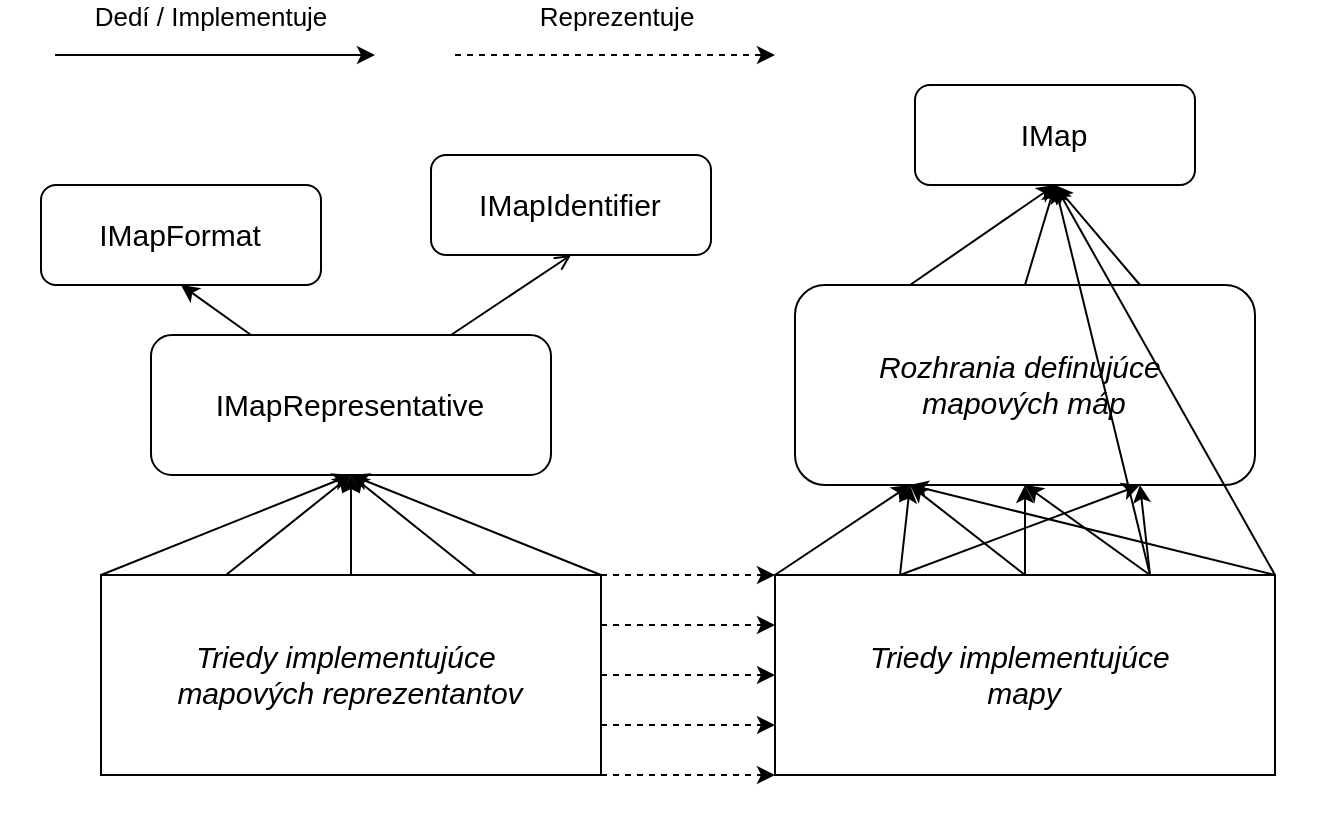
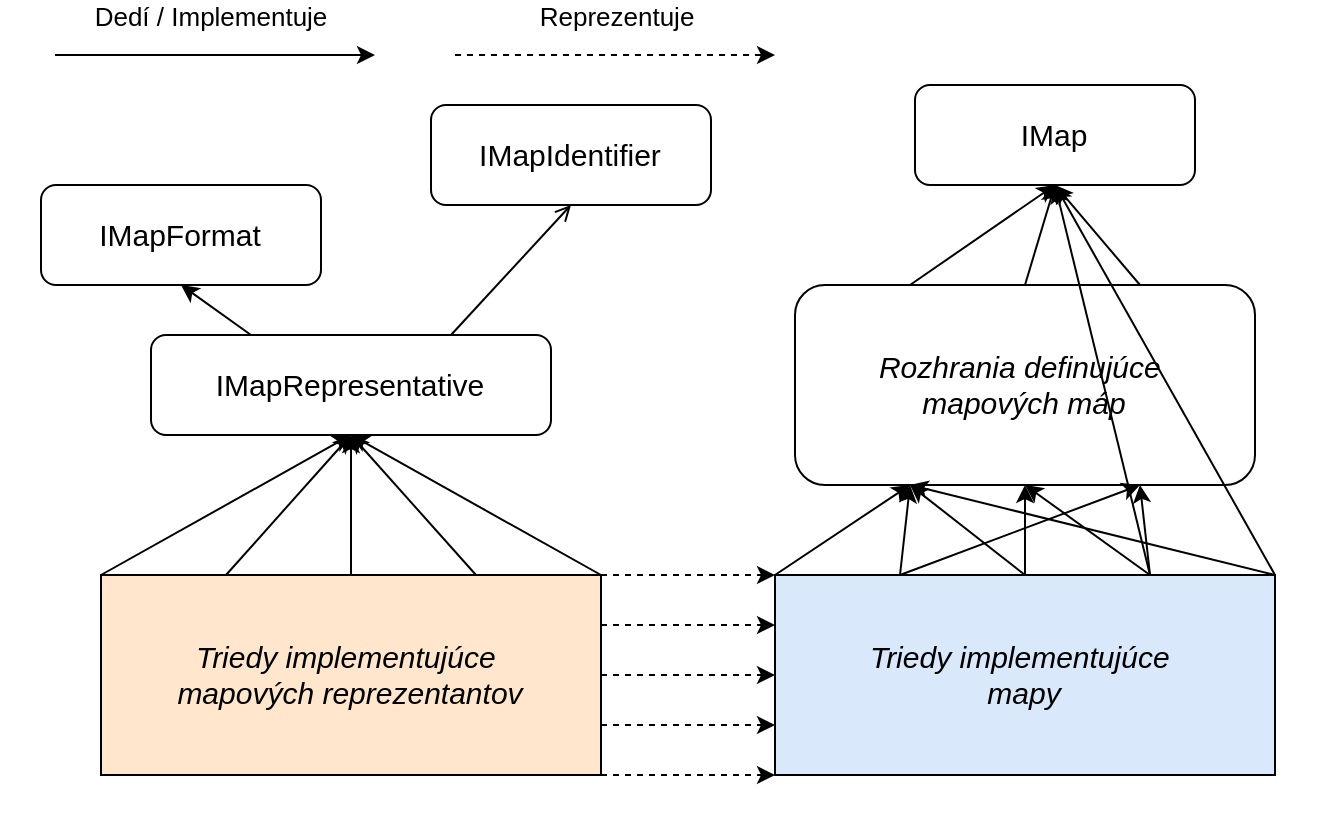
  <mxCell id="0" />
  <mxCell id="1" parent="0" />
  <mxCell id="2" value="&lt;font style=&quot;font-size: 15px;&quot;&gt;IMapFormat&lt;/font&gt;" style="rounded=1;whiteSpace=wrap;html=1;" vertex="1" parent="1"><mxGeometry x="20" y="85" width="140" height="50" as="geometry" /></mxCell>
- <mxCell id="3" value="&lt;font style=&quot;font-size: 15px;&quot;&gt;IMapIdentifier&lt;/font&gt;" style="rounded=1;whiteSpace=wrap;html=1;" vertex="1" parent="1"><mxGeometry x="215" y="70" width="140" height="50" as="geometry" /></mxCell>
+ <mxCell id="3" value="&lt;font style=&quot;font-size: 15px;&quot;&gt;IMapIdentifier&lt;/font&gt;" style="rounded=1;whiteSpace=wrap;html=1;" vertex="1" parent="1"><mxGeometry x="215" y="45" width="140" height="50" as="geometry" /></mxCell>
  <mxCell id="4" style="rounded=0;orthogonalLoop=1;jettySize=auto;html=1;exitX=0.25;exitY=0;exitDx=0;exitDy=0;entryX=0.5;entryY=1;entryDx=0;entryDy=0;" edge="1" parent="1" source="5" target="2"><mxGeometry relative="1" as="geometry" /></mxCell>
- <mxCell id="5" value="&lt;font style=&quot;font-size: 15px;&quot;&gt;IMapRepresentative&lt;/font&gt;" style="rounded=1;whiteSpace=wrap;html=1;" vertex="1" parent="1"><mxGeometry x="75" y="160" width="200" height="70" as="geometry" /></mxCell>
+ <mxCell id="5" value="&lt;font style=&quot;font-size: 15px;&quot;&gt;IMapRepresentative&lt;/font&gt;" style="rounded=1;whiteSpace=wrap;html=1;" vertex="1" parent="1"><mxGeometry x="75" y="160" width="200" height="50" as="geometry" /></mxCell>
  <mxCell id="6" style="rounded=0;orthogonalLoop=1;jettySize=auto;html=1;exitX=0;exitY=0;exitDx=0;exitDy=0;entryX=0.5;entryY=1;entryDx=0;entryDy=0;" edge="1" parent="1" source="12" target="5"><mxGeometry relative="1" as="geometry" /></mxCell>
  <mxCell id="7" style="rounded=0;orthogonalLoop=1;jettySize=auto;html=1;exitX=0.25;exitY=0;exitDx=0;exitDy=0;entryX=0.5;entryY=1;entryDx=0;entryDy=0;" edge="1" parent="1" source="12" target="5"><mxGeometry relative="1" as="geometry"><mxPoint x="175" y="210" as="targetPoint" /></mxGeometry></mxCell>
  <mxCell id="8" style="rounded=0;orthogonalLoop=1;jettySize=auto;html=1;exitX=0.5;exitY=0;exitDx=0;exitDy=0;entryX=0.5;entryY=1;entryDx=0;entryDy=0;" edge="1" parent="1" source="12" target="5"><mxGeometry relative="1" as="geometry" /></mxCell>
  <mxCell id="9" style="rounded=0;orthogonalLoop=1;jettySize=auto;html=1;exitX=0.75;exitY=0;exitDx=0;exitDy=0;entryX=0.5;entryY=1;entryDx=0;entryDy=0;" edge="1" parent="1" source="12" target="5"><mxGeometry relative="1" as="geometry" /></mxCell>
  <mxCell id="10" style="rounded=0;orthogonalLoop=1;jettySize=auto;html=1;exitX=1;exitY=0;exitDx=0;exitDy=0;entryX=0.5;entryY=1;entryDx=0;entryDy=0;" edge="1" parent="1" source="12" target="5"><mxGeometry relative="1" as="geometry" /></mxCell>
  <mxCell id="11" style="rounded=0;orthogonalLoop=1;jettySize=auto;html=1;exitX=1;exitY=0;exitDx=0;exitDy=0;entryX=0;entryY=0;entryDx=0;entryDy=0;dashed=1;" edge="1" parent="1" source="12" target="28"><mxGeometry relative="1" as="geometry" /></mxCell>
- <mxCell id="12" value="&lt;i&gt;&lt;font style=&quot;font-size: 15px;&quot;&gt;Triedy implementujúce&amp;nbsp;&lt;/font&gt;&lt;/i&gt;&lt;div&gt;&lt;i&gt;&lt;font style=&quot;font-size: 15px;&quot;&gt;mapových r&lt;/font&gt;&lt;/i&gt;&lt;i style=&quot;background-color: initial;&quot;&gt;&lt;font style=&quot;font-size: 15px;&quot;&gt;eprezentantov&lt;/font&gt;&lt;/i&gt;&lt;/div&gt;" style="rounded=0;whiteSpace=wrap;html=1;" vertex="1" parent="1"><mxGeometry x="50" y="280" width="250" height="100" as="geometry" /></mxCell>
+ <mxCell id="12" value="&lt;i&gt;&lt;font style=&quot;font-size: 15px;&quot;&gt;Triedy implementujúce&amp;nbsp;&lt;/font&gt;&lt;/i&gt;&lt;div&gt;&lt;i&gt;&lt;font style=&quot;font-size: 15px;&quot;&gt;mapových r&lt;/font&gt;&lt;/i&gt;&lt;i style=&quot;background-color: initial;&quot;&gt;&lt;font style=&quot;font-size: 15px;&quot;&gt;eprezentantov&lt;/font&gt;&lt;/i&gt;&lt;/div&gt;" style="rounded=0;whiteSpace=wrap;html=1;fillColor=#ffe6cc;" vertex="1" parent="1"><mxGeometry x="50" y="280" width="250" height="100" as="geometry" /></mxCell>
  <mxCell id="13" value="&lt;font style=&quot;font-size: 15px;&quot;&gt;IMap&lt;/font&gt;" style="rounded=1;whiteSpace=wrap;html=1;" vertex="1" parent="1"><mxGeometry x="457" y="35" width="140" height="50" as="geometry" /></mxCell>
  <mxCell id="14" style="rounded=0;orthogonalLoop=1;jettySize=auto;html=1;exitX=0.25;exitY=0;exitDx=0;exitDy=0;entryX=0.5;entryY=1;entryDx=0;entryDy=0;" edge="1" parent="1" source="17" target="13"><mxGeometry relative="1" as="geometry" /></mxCell>
  <mxCell id="15" style="rounded=0;orthogonalLoop=1;jettySize=auto;html=1;exitX=0.75;exitY=0;exitDx=0;exitDy=0;entryX=0.5;entryY=1;entryDx=0;entryDy=0;" edge="1" parent="1" source="17" target="13"><mxGeometry relative="1" as="geometry"><mxPoint x="552" y="110" as="targetPoint" /></mxGeometry></mxCell>
  <mxCell id="16" style="rounded=0;orthogonalLoop=1;jettySize=auto;html=1;exitX=0.5;exitY=0;exitDx=0;exitDy=0;entryX=0.5;entryY=1;entryDx=0;entryDy=0;" edge="1" parent="1" source="17" target="13"><mxGeometry relative="1" as="geometry" /></mxCell>
  <mxCell id="17" value="&lt;font style=&quot;font-size: 15px;&quot;&gt;&lt;i&gt;Rozhrania&lt;/i&gt;&lt;/font&gt;&lt;i style=&quot;font-size: 15px; background-color: initial;&quot;&gt;&amp;nbsp;definujúce&amp;nbsp;&lt;/i&gt;&lt;div&gt;&lt;div&gt;&lt;font style=&quot;font-size: 15px;&quot;&gt;&lt;i&gt;mapových máp&lt;/i&gt;&lt;/font&gt;&lt;/div&gt;&lt;/div&gt;" style="rounded=1;whiteSpace=wrap;html=1;" vertex="1" parent="1"><mxGeometry x="397" y="135" width="230" height="100" as="geometry" /></mxCell>
  <mxCell id="18" style="rounded=0;orthogonalLoop=1;jettySize=auto;html=1;exitX=0.75;exitY=0;exitDx=0;exitDy=0;entryX=0.5;entryY=1;entryDx=0;entryDy=0;" edge="1" parent="1" source="28" target="13"><mxGeometry relative="1" as="geometry" /></mxCell>
  <mxCell id="19" style="rounded=0;orthogonalLoop=1;jettySize=auto;html=1;exitX=0.25;exitY=0;exitDx=0;exitDy=0;entryX=0.75;entryY=1;entryDx=0;entryDy=0;" edge="1" parent="1" source="28" target="17"><mxGeometry relative="1" as="geometry" /></mxCell>
  <mxCell id="20" style="rounded=0;orthogonalLoop=1;jettySize=auto;html=1;exitX=0.75;exitY=0;exitDx=0;exitDy=0;entryX=0.5;entryY=1;entryDx=0;entryDy=0;" edge="1" parent="1" source="28" target="17"><mxGeometry relative="1" as="geometry" /></mxCell>
  <mxCell id="21" style="rounded=0;orthogonalLoop=1;jettySize=auto;html=1;exitX=1;exitY=0;exitDx=0;exitDy=0;entryX=0.25;entryY=1;entryDx=0;entryDy=0;" edge="1" parent="1" source="28" target="17"><mxGeometry relative="1" as="geometry" /></mxCell>
  <mxCell id="22" style="rounded=0;orthogonalLoop=1;jettySize=auto;html=1;exitX=0;exitY=0;exitDx=0;exitDy=0;entryX=0.25;entryY=1;entryDx=0;entryDy=0;" edge="1" parent="1" source="28" target="17"><mxGeometry relative="1" as="geometry" /></mxCell>
  <mxCell id="23" style="rounded=0;orthogonalLoop=1;jettySize=auto;html=1;exitX=0.5;exitY=0;exitDx=0;exitDy=0;entryX=0.25;entryY=1;entryDx=0;entryDy=0;" edge="1" parent="1" source="28" target="17"><mxGeometry relative="1" as="geometry" /></mxCell>
  <mxCell id="24" style="rounded=0;orthogonalLoop=1;jettySize=auto;html=1;exitX=0.75;exitY=0;exitDx=0;exitDy=0;entryX=0.75;entryY=1;entryDx=0;entryDy=0;" edge="1" parent="1" source="28" target="17"><mxGeometry relative="1" as="geometry" /></mxCell>
  <mxCell id="25" style="rounded=0;orthogonalLoop=1;jettySize=auto;html=1;exitX=0.25;exitY=0;exitDx=0;exitDy=0;entryX=0.25;entryY=1;entryDx=0;entryDy=0;" edge="1" parent="1" source="28" target="17"><mxGeometry relative="1" as="geometry" /></mxCell>
  <mxCell id="26" style="rounded=0;orthogonalLoop=1;jettySize=auto;html=1;exitX=1;exitY=0;exitDx=0;exitDy=0;entryX=0.5;entryY=1;entryDx=0;entryDy=0;" edge="1" parent="1" source="28" target="13"><mxGeometry relative="1" as="geometry" /></mxCell>
  <mxCell id="27" style="rounded=0;orthogonalLoop=1;jettySize=auto;html=1;exitX=0.5;exitY=0;exitDx=0;exitDy=0;entryX=0.5;entryY=1;entryDx=0;entryDy=0;" edge="1" parent="1" source="28" target="17"><mxGeometry relative="1" as="geometry" /></mxCell>
- <mxCell id="28" value="&lt;i&gt;&lt;font style=&quot;font-size: 15px;&quot;&gt;Triedy implementujúce&amp;nbsp;&lt;/font&gt;&lt;/i&gt;&lt;div&gt;&lt;i&gt;&lt;font style=&quot;font-size: 15px;&quot;&gt;mapy&lt;/font&gt;&lt;/i&gt;&lt;/div&gt;" style="rounded=0;whiteSpace=wrap;html=1;" vertex="1" parent="1"><mxGeometry x="387" y="280" width="250" height="100" as="geometry" /></mxCell>
+ <mxCell id="28" value="&lt;i&gt;&lt;font style=&quot;font-size: 15px;&quot;&gt;Triedy implementujúce&amp;nbsp;&lt;/font&gt;&lt;/i&gt;&lt;div&gt;&lt;i&gt;&lt;font style=&quot;font-size: 15px;&quot;&gt;mapy&lt;/font&gt;&lt;/i&gt;&lt;/div&gt;" style="rounded=0;whiteSpace=wrap;html=1;fillColor=#dae8fc;" vertex="1" parent="1"><mxGeometry x="387" y="280" width="250" height="100" as="geometry" /></mxCell>
  <mxCell id="29" style="rounded=0;orthogonalLoop=1;jettySize=auto;html=1;exitX=0.75;exitY=0;exitDx=0;exitDy=0;entryX=0.5;entryY=1;entryDx=0;entryDy=0;endArrow=open;" edge="1" parent="1" source="5" target="3"><mxGeometry relative="1" as="geometry"><mxPoint x="135" y="170" as="sourcePoint" /><mxPoint x="85" y="130" as="targetPoint" /></mxGeometry></mxCell>
  <mxCell id="30" style="rounded=0;orthogonalLoop=1;jettySize=auto;html=1;exitX=1;exitY=0.25;exitDx=0;exitDy=0;entryX=0;entryY=0.25;entryDx=0;entryDy=0;dashed=1;" edge="1" parent="1" source="12" target="28"><mxGeometry relative="1" as="geometry"><mxPoint x="315" y="310" as="sourcePoint" /><mxPoint x="425" y="310" as="targetPoint" /></mxGeometry></mxCell>
  <mxCell id="31" style="rounded=0;orthogonalLoop=1;jettySize=auto;html=1;exitX=1;exitY=0.5;exitDx=0;exitDy=0;entryX=0;entryY=0.5;entryDx=0;entryDy=0;dashed=1;" edge="1" parent="1" source="12" target="28"><mxGeometry relative="1" as="geometry"><mxPoint x="315" y="329.44" as="sourcePoint" /><mxPoint x="425" y="329.44" as="targetPoint" /></mxGeometry></mxCell>
  <mxCell id="32" style="rounded=0;orthogonalLoop=1;jettySize=auto;html=1;exitX=1;exitY=0.75;exitDx=0;exitDy=0;entryX=0;entryY=0.75;entryDx=0;entryDy=0;dashed=1;" edge="1" parent="1" source="12" target="28"><mxGeometry relative="1" as="geometry"><mxPoint x="300" y="350" as="sourcePoint" /><mxPoint x="410" y="350" as="targetPoint" /></mxGeometry></mxCell>
  <mxCell id="33" style="rounded=0;orthogonalLoop=1;jettySize=auto;html=1;exitX=1;exitY=1;exitDx=0;exitDy=0;entryX=0;entryY=1;entryDx=0;entryDy=0;dashed=1;" edge="1" parent="1" source="12" target="28"><mxGeometry relative="1" as="geometry"><mxPoint x="300" y="380" as="sourcePoint" /><mxPoint x="410" y="380" as="targetPoint" /></mxGeometry></mxCell>
  <mxCell id="34" style="rounded=0;orthogonalLoop=1;jettySize=auto;html=1;exitX=1;exitY=0;exitDx=0;exitDy=0;dashed=1;" edge="1" parent="1"><mxGeometry relative="1" as="geometry"><mxPoint x="227" y="20" as="sourcePoint" /><mxPoint x="387" y="20" as="targetPoint" /></mxGeometry></mxCell>
  <mxCell id="35" value="&lt;font style=&quot;font-size: 13px;&quot;&gt;Reprezentuje&lt;/font&gt;" style="edgeLabel;html=1;align=center;verticalAlign=middle;resizable=0;points=[];" vertex="1" connectable="0" parent="34"><mxGeometry x="-0.121" y="1" relative="1" as="geometry"><mxPoint x="10" y="-19" as="offset" /></mxGeometry></mxCell>
  <mxCell id="36" style="rounded=0;orthogonalLoop=1;jettySize=auto;html=1;" edge="1" parent="1"><mxGeometry relative="1" as="geometry"><mxPoint x="27" y="20" as="sourcePoint" /><mxPoint x="187" y="20" as="targetPoint" /></mxGeometry></mxCell>
  <mxCell id="37" value="&lt;font style=&quot;font-size: 13px;&quot;&gt;Dedí / Implementuje&lt;/font&gt;" style="edgeLabel;html=1;align=center;verticalAlign=middle;resizable=0;points=[];" vertex="1" connectable="0" parent="36"><mxGeometry x="-0.383" y="2" relative="1" as="geometry"><mxPoint x="28" y="-18" as="offset" /></mxGeometry></mxCell>
